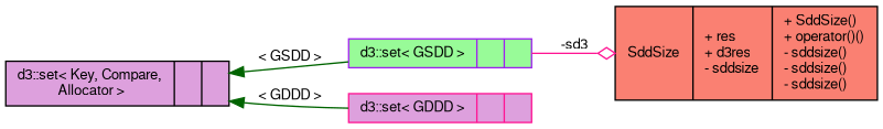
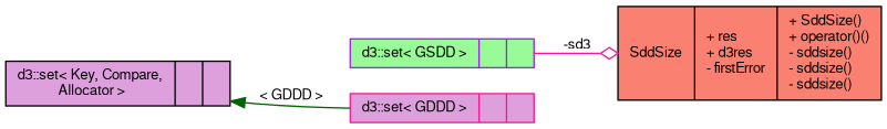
  digraph {
    rankdir=LR
    node [color=black fillcolor=plum fontname=FreeSans fontsize=10 shape=record style=filled]
    edge [color=darkgreen fontname=FreeSans fontsize=10 labelfontname=FreeSans labelfontsize=10 style=solid dir=back]
-   n1 [fillcolor=salmon fontcolor=black height=0.2 label="{SddSize\n|+ res\l+ d3res\l- sddsize\l|+ SddSize()\l+ operator()()\l- sddsize()\l- sddsize()\l- sddsize()\l}" width=0.4]
+   n1 [fillcolor=salmon fontcolor=black height=0.2 label="{SddSize\n|+ res\l+ d3res\l- firstError\l|+ SddSize()\l+ operator()()\l- sddsize()\l- sddsize()\l- sddsize()\l}" width=0.4]
    n2 [color=purple fillcolor=palegreen height=0.2 label="{d3::set\< GSDD \>\n||}" width=0.4]
    n3 [height=0.2 label="{d3::set\< Key, Compare,\l Allocator \>\n||}" width=0.4]
    n4 [color=deeppink height=0.2 label="{d3::set\< GDDD \>\n||}" width=0.4]
    n2 -> n1 [arrowhead=odiamond color=deeppink label=" -sd3" dir=""]
-   n3 -> n2 [label=" \< GSDD \>"]
    n3 -> n4 [label=" \< GDDD \>"]
  }
